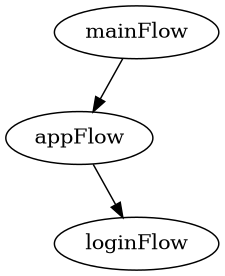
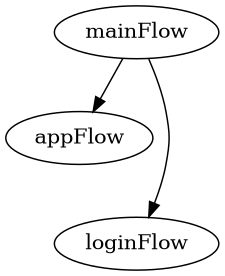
  digraph {
    package="ru.kode.way.mc01"
    node [type=schema]
    appFlow [type=flow]
    loginFlow [parameterName=section parameterType="kotlin.Int"]
    mainFlow
-   appFlow -> loginFlow
+   mainFlow -> loginFlow
    mainFlow -> appFlow
  }
